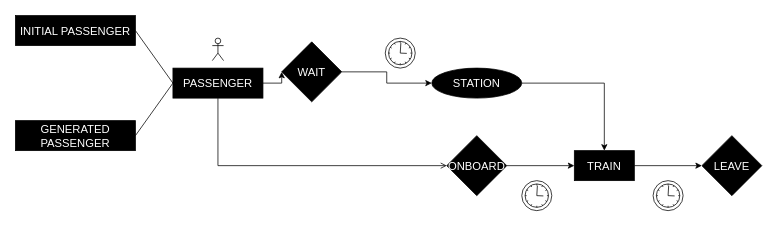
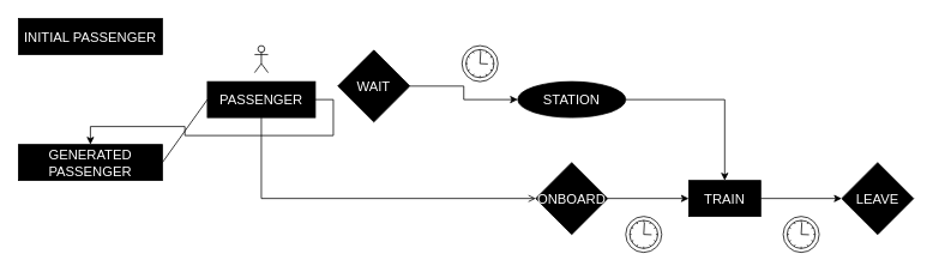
  <mxCell id="0" />
  <mxCell id="1" parent="0" />
- <mxCell id="2" style="edgeStyle=orthogonalEdgeStyle;rounded=0;orthogonalLoop=1;jettySize=auto;html=1;exitX=1;exitY=0.5;exitDx=0;exitDy=0;entryX=0;entryY=0.5;entryDx=0;entryDy=0;" edge="1" parent="1" source="4" target="6"><mxGeometry relative="1" as="geometry" /></mxCell>
+ <mxCell id="2" style="edgeStyle=orthogonalEdgeStyle;rounded=0;orthogonalLoop=1;jettySize=auto;html=1;exitX=1;exitY=0.5;exitDx=0;exitDy=0;" edge="1" parent="1" source="4" target="16"><mxGeometry relative="1" as="geometry" /></mxCell>
  <mxCell id="3" style="edgeStyle=orthogonalEdgeStyle;rounded=0;orthogonalLoop=1;jettySize=auto;html=1;entryX=0;entryY=0.5;entryDx=0;entryDy=0;endArrow=open;" edge="1" parent="1" source="4" target="10"><mxGeometry relative="1" as="geometry"><Array as="points"><mxPoint x="290" y="220" /></Array></mxGeometry></mxCell>
  <mxCell id="4" value="PASSENGER" style="rounded=0;whiteSpace=wrap;html=1;fillColor=#000000;fontColor=#FFFFFF;fontSize=15;" vertex="1" parent="1"><mxGeometry x="230" y="90" width="120" height="40" as="geometry" /></mxCell>
  <mxCell id="5" style="edgeStyle=orthogonalEdgeStyle;rounded=0;orthogonalLoop=1;jettySize=auto;html=1;entryX=0;entryY=0.5;entryDx=0;entryDy=0;exitX=1;exitY=0.5;exitDx=0;exitDy=0;" edge="1" parent="1" source="6" target="8"><mxGeometry relative="1" as="geometry"><mxPoint x="535" y="110" as="sourcePoint" /></mxGeometry></mxCell>
  <mxCell id="6" value="WAIT" style="rhombus;whiteSpace=wrap;html=1;fillColor=#000000;fontColor=#FFFFFF;fontSize=15;" vertex="1" parent="1"><mxGeometry x="375" y="55" width="80" height="80" as="geometry" /></mxCell>
  <mxCell id="7" style="edgeStyle=orthogonalEdgeStyle;rounded=0;orthogonalLoop=1;jettySize=auto;html=1;" edge="1" parent="1" source="8" target="12"><mxGeometry relative="1" as="geometry" /></mxCell>
  <mxCell id="8" value="STATION" style="ellipse;whiteSpace=wrap;html=1;fillColor=#000000;fontColor=#FFFFFF;fontSize=15;" vertex="1" parent="1"><mxGeometry x="575" y="90" width="120" height="40" as="geometry" /></mxCell>
  <mxCell id="9" style="edgeStyle=orthogonalEdgeStyle;rounded=0;orthogonalLoop=1;jettySize=auto;html=1;exitX=1;exitY=0.5;exitDx=0;exitDy=0;entryX=0;entryY=0.5;entryDx=0;entryDy=0;" edge="1" parent="1" source="10" target="12"><mxGeometry relative="1" as="geometry" /></mxCell>
  <mxCell id="10" value="ONBOARD" style="rhombus;whiteSpace=wrap;html=1;fillColor=#000000;fontColor=#FFFFFF;fontSize=15;" vertex="1" parent="1"><mxGeometry x="595" y="180" width="80" height="80" as="geometry" /></mxCell>
  <mxCell id="11" style="edgeStyle=orthogonalEdgeStyle;rounded=0;orthogonalLoop=1;jettySize=auto;html=1;exitX=1;exitY=0.5;exitDx=0;exitDy=0;entryX=0;entryY=0.5;entryDx=0;entryDy=0;" edge="1" parent="1" source="12" target="13"><mxGeometry relative="1" as="geometry" /></mxCell>
  <mxCell id="12" value="TRAIN" style="rounded=0;whiteSpace=wrap;html=1;fillColor=#000000;fontColor=#FFFFFF;fontSize=15;" vertex="1" parent="1"><mxGeometry x="765" y="200" width="80" height="40" as="geometry" /></mxCell>
  <mxCell id="13" value="LEAVE" style="rhombus;whiteSpace=wrap;html=1;fillColor=#000000;fontColor=#FFFFFF;fontSize=15;" vertex="1" parent="1"><mxGeometry x="935" y="180" width="80" height="80" as="geometry" /></mxCell>
- <mxCell id="14" style="rounded=0;orthogonalLoop=1;jettySize=auto;html=1;exitX=1;exitY=0.5;exitDx=0;exitDy=0;entryX=0;entryY=0.5;entryDx=0;entryDy=0;endArrow=none;endFill=0;" edge="1" parent="1" source="15" target="4"><mxGeometry relative="1" as="geometry" /></mxCell>
  <mxCell id="15" value="INITIAL PASSENGER" style="rounded=0;whiteSpace=wrap;html=1;fillColor=#000000;fontColor=#FFFFFF;fontSize=15;" vertex="1" parent="1"><mxGeometry x="20" y="20" width="160" height="40" as="geometry" /></mxCell>
  <mxCell id="16" value="GENERATED PASSENGER" style="rounded=0;whiteSpace=wrap;html=1;fillColor=#000000;fontColor=#FFFFFF;fontSize=15;" vertex="1" parent="1"><mxGeometry x="20" y="160" width="160" height="40" as="geometry" /></mxCell>
  <mxCell id="17" value="" style="shape=umlActor;verticalLabelPosition=bottom;verticalAlign=top;html=1;outlineConnect=0;" vertex="1" parent="1"><mxGeometry x="282.5" y="50" width="15" height="30" as="geometry" /></mxCell>
  <mxCell id="18" value="" style="shape=mxgraph.bpmn.shape;html=1;verticalLabelPosition=bottom;labelBackgroundColor=#ffffff;verticalAlign=top;align=center;perimeter=ellipsePerimeter;outlineConnect=0;outline=standard;symbol=timer;" vertex="1" parent="1"><mxGeometry x="513" y="50" width="40" height="40" as="geometry" /></mxCell>
  <mxCell id="19" value="" style="shape=mxgraph.bpmn.shape;html=1;verticalLabelPosition=bottom;labelBackgroundColor=#ffffff;verticalAlign=top;align=center;perimeter=ellipsePerimeter;outlineConnect=0;outline=standard;symbol=timer;" vertex="1" parent="1"><mxGeometry x="695" y="240" width="40" height="40" as="geometry" /></mxCell>
  <mxCell id="20" value="" style="shape=mxgraph.bpmn.shape;html=1;verticalLabelPosition=bottom;labelBackgroundColor=#ffffff;verticalAlign=top;align=center;perimeter=ellipsePerimeter;outlineConnect=0;outline=standard;symbol=timer;" vertex="1" parent="1"><mxGeometry x="870" y="240" width="40" height="40" as="geometry" /></mxCell>
  <mxCell id="21" value="" style="endArrow=none;html=1;entryX=0;entryY=0.5;entryDx=0;entryDy=0;" edge="1" parent="1" target="4"><mxGeometry width="50" height="50" relative="1" as="geometry"><mxPoint x="180" y="180" as="sourcePoint" /><mxPoint x="230" y="130" as="targetPoint" /></mxGeometry></mxCell>
